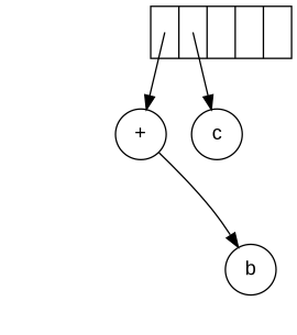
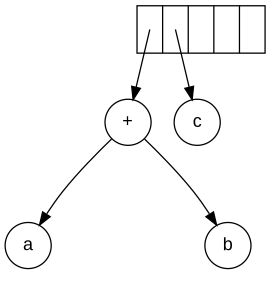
  digraph {
    fontname="Liberation Sans"
    node [fontname="Liberation Sans" shape=circle]
    edge [fontname="Liberation Sans"]
    hidden1 [style=invis]
    b
+   a
    n4 [label="<0>|<1>|<2>|<3>|<4>" shape=record]
    n5 [label="+"]
    c
    subgraph sub_1 {
      rank=same
      hidden1
      b
+     a
    }
    hidden1 -> b [style=invis]
+   a -> hidden1 [style=invis]
    n4 -> n5 [tailclip=false tailport="0:c"]
    n4 -> c [tailclip=false tailport="1:c"]
    n5 -> hidden1 [style=invis]
    n5 -> b
+   n5 -> a
  }
